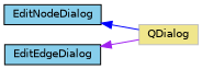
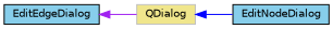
  digraph {
    rankdir=LR
    node [color=black fillcolor=skyblue fontname=Helvetica fontsize=10 shape=record style=filled]
    edge [dir=back fontname=Helvetica fontsize=10 labelfontname=Helvetica labelfontsize=10 style=solid]
    n1 [color=grey75 fillcolor=khaki height=0.2 label=QDialog width=0.4]
    n2 [height=0.2 label=EditNodeDialog width=0.4]
    n3 [height=0.2 label=EditEdgeDialog width=0.4]
-   n2 -> n1 [color=blue]
+   n1 -> n2 [color=blue]
    n3 -> n1 [color=purple]
  }
